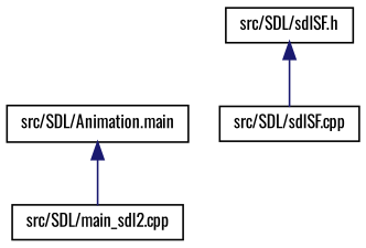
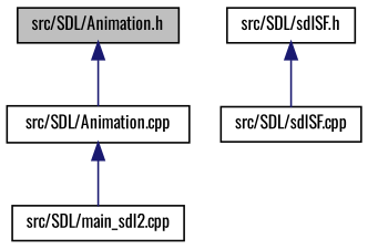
  digraph {
    fontname=Oswald
    node [color=black fillcolor=white fontname=Oswald fontsize=10 shape=record style=filled]
    edge [color=midnightblue dir=back fontname=Oswald fontsize=10 labelfontname=Helvetica labelfontsize=10 style=solid]
-   n2 [height=0.2 label="src/SDL/Animation.main" width=0.4]
+   n1 [fillcolor=grey75 fontcolor=black height=0.2 label="src/SDL/Animation.h" width=0.4]
+   n2 [height=0.2 label="src/SDL/Animation.cpp" width=0.4]
    n3 [height=0.2 label="src/SDL/main_sdl2.cpp" width=0.4]
    n4 [height=0.2 label="src/SDL/sdlSF.h" width=0.4]
    n5 [height=0.2 label="src/SDL/sdlSF.cpp" width=0.4]
+   n1 -> n2
    n2 -> n3
    n4 -> n5
  }
